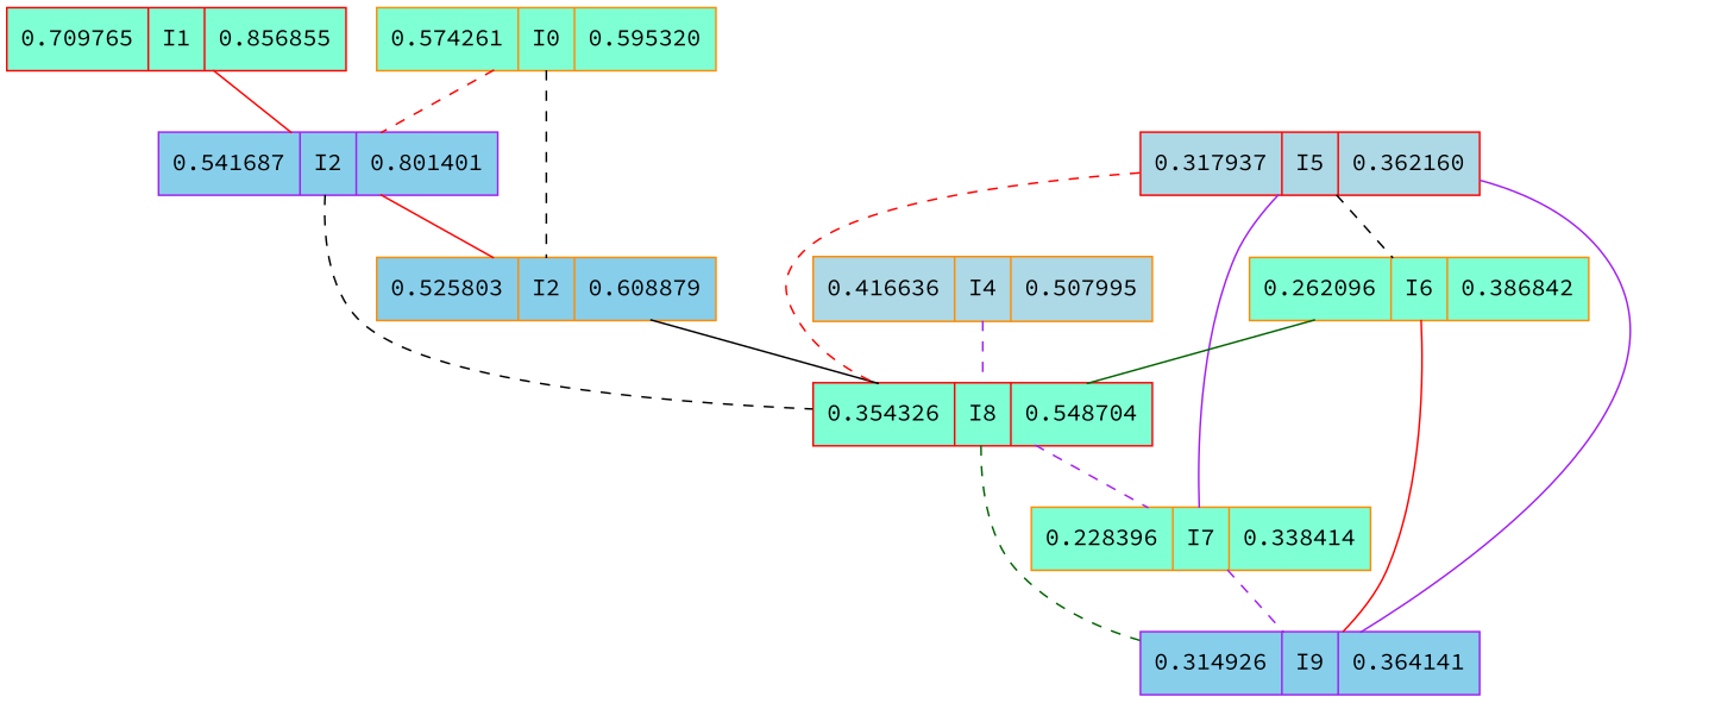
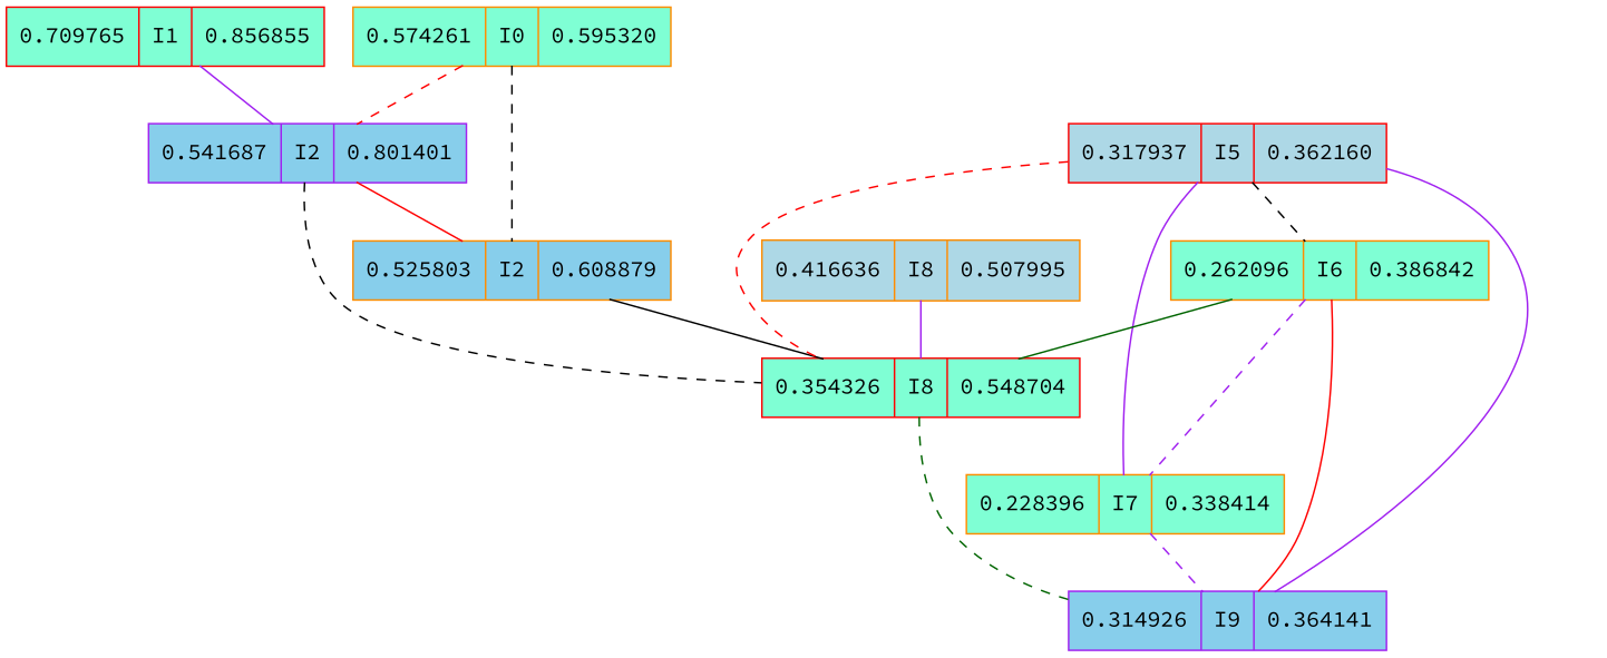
  graph {
    fontname="Source Code Pro"
    node [color=darkorange fillcolor=aquamarine fontname="Source Code Pro" shape=record style=filled]
    edge [color=purple fontname="Source Code Pro" style=dashed]
    n1 [label="0.574261|I0|0.595320"]
    n2 [color=purple fillcolor=skyblue label="0.541687|I2|0.801401"]
    n3 [fillcolor=skyblue label="0.525803|I2|0.608879"]
    n4 [color=red label="0.354326|I8|0.548704"]
    n5 [color=red label="0.709765|I1|0.856855"]
    n6 [color=purple fillcolor=skyblue label="0.314926|I9|0.364141"]
-   n7 [fillcolor=lightblue label="0.416636|I4|0.507995"]
+   n7 [fillcolor=lightblue label="0.416636|I8|0.507995"]
    n8 [color=red fillcolor=lightblue label="0.317937|I5|0.362160"]
    n9 [label="0.262096|I6|0.386842"]
    n10 [label="0.228396|I7|0.338414"]
    n1 -- n2 [color=red]
    n1 -- n3 [color=black]
    n2 -- n3 [color=red style=solid]
    n2 -- n4 [color=black]
    n3 -- n4 [color=black style=solid]
    n4 -- n6 [color=darkgreen]
-   n5 -- n2 [color=red style=solid]
-   n7 -- n4
+   n5 -- n2 [style=solid]
+   n7 -- n4 [style=solid]
    n8 -- n4 [color=red]
    n8 -- n6 [style=solid]
    n8 -- n9 [color=black]
    n8 -- n10 [style=solid]
    n9 -- n4 [color=darkgreen style=solid]
    n9 -- n6 [color=red style=solid]
-   n4 -- n10
+   n9 -- n10
    n10 -- n6
  }
